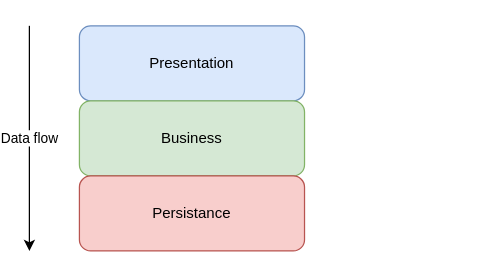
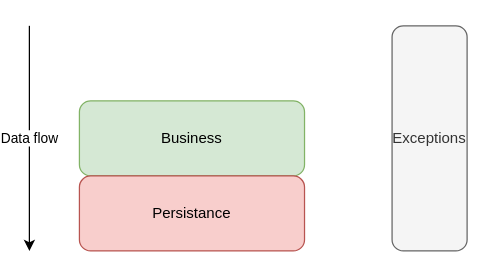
  <mxCell id="0" />
  <mxCell id="1" parent="0" />
- <mxCell id="2" value="Presentation" style="rounded=1;whiteSpace=wrap;html=1;fillColor=#dae8fc;strokeColor=#6c8ebf;" parent="1" vertex="1"><mxGeometry x="60" y="20" width="180" height="60" as="geometry" /></mxCell>
  <mxCell id="3" value="Business" style="rounded=1;whiteSpace=wrap;html=1;fillColor=#d5e8d4;strokeColor=#82b366;" parent="1" vertex="1"><mxGeometry x="60" y="80" width="180" height="60" as="geometry" /></mxCell>
  <mxCell id="4" value="Persistance" style="rounded=1;whiteSpace=wrap;html=1;fillColor=#f8cecc;strokeColor=#b85450;" parent="1" vertex="1"><mxGeometry x="60" y="140" width="180" height="60" as="geometry" /></mxCell>
  <mxCell id="5" value="Data flow" style="endArrow=classic;html=1;" edge="1" parent="1"><mxGeometry width="50" height="50" relative="1" as="geometry"><mxPoint x="20" y="20" as="sourcePoint" /><mxPoint x="20" y="200" as="targetPoint" /></mxGeometry></mxCell>
+ <mxCell id="6" value="Exceptions" style="rounded=1;whiteSpace=wrap;html=1;fillColor=#f5f5f5;strokeColor=#666666;fontColor=#333333;" vertex="1" parent="1"><mxGeometry x="310" y="20" width="60" height="180" as="geometry" /></mxCell>
